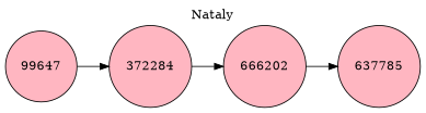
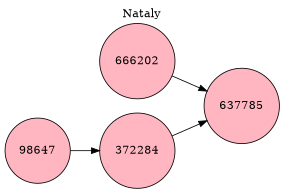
  digraph {
    label=Nataly
    labelloc=t
    rankdir=LR
    node [color=black fillcolor=lightpink shape=circle style=filled]
    edge [color=black]
    372284
    666202
-   99647
+   99647 [label=98647]
    637785
-   372284 -> 666202
+   372284 -> 637785
    666202 -> 637785
    99647 -> 372284
  }
